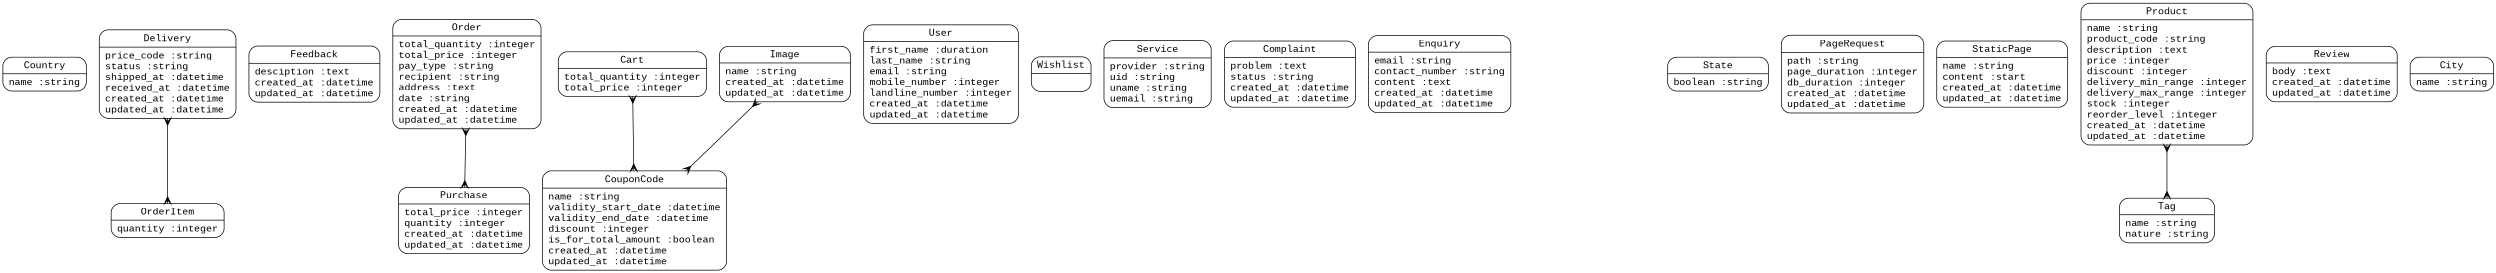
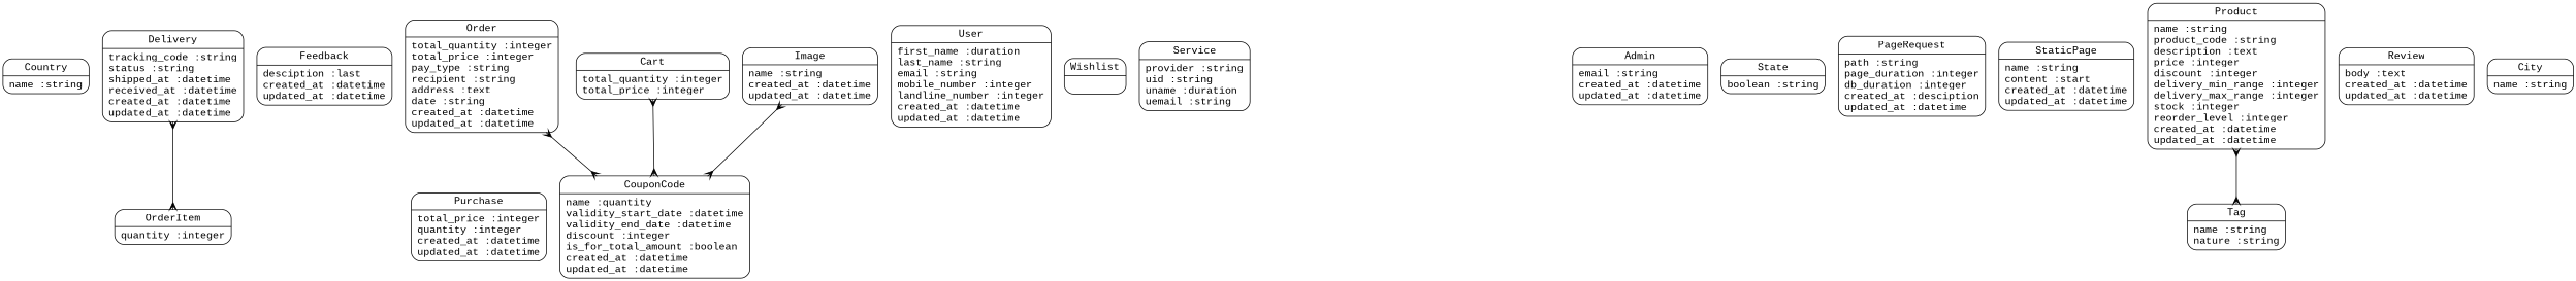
  digraph {
    fontname="Liberation Mono"
    splines=true
    node [fontname="Liberation Mono" shape=Mrecord]
    edge [arrowhead=crow arrowtail=crow dir=both fontname="Liberation Mono"]
    n1 [label="{Country|name :string\l}"]
-   n2 [label="{Delivery|price_code :string\lstatus :string\lshipped_at :datetime\lreceived_at :datetime\lcreated_at :datetime\lupdated_at :datetime\l}"]
+   n2 [label="{Delivery|tracking_code :string\lstatus :string\lshipped_at :datetime\lreceived_at :datetime\lcreated_at :datetime\lupdated_at :datetime\l}"]
    n3 [label="{OrderItem|quantity :integer\l}"]
-   n4 [label="{Feedback|desciption :text\lcreated_at :datetime\lupdated_at :datetime\l}"]
+   n4 [label="{Feedback|desciption :last\lcreated_at :datetime\lupdated_at :datetime\l}"]
    n5 [label="{Purchase|total_price :integer\lquantity :integer\lcreated_at :datetime\lupdated_at :datetime\l}"]
    n6 [label="{Cart|total_quantity :integer\ltotal_price :integer\l}"]
-   n7 [label="{CouponCode|name :string\lvalidity_start_date :datetime\lvalidity_end_date :datetime\ldiscount :integer\lis_for_total_amount :boolean\lcreated_at :datetime\lupdated_at :datetime\l}"]
+   n7 [label="{CouponCode|name :quantity\lvalidity_start_date :datetime\lvalidity_end_date :datetime\ldiscount :integer\lis_for_total_amount :boolean\lcreated_at :datetime\lupdated_at :datetime\l}"]
    n8 [label="{User|first_name :duration\llast_name :string\lemail :string\lmobile_number :integer\llandline_number :integer\lcreated_at :datetime\lupdated_at :datetime\l}"]
    n9 [label="{Image|name :string\lcreated_at :datetime\lupdated_at :datetime\l}"]
    n10 [label="{Wishlist|\l}"]
-   n11 [label="{Service|provider :string\luid :string\luname :string\luemail :string\l}"]
-   n12 [label="{Complaint|problem :text\lstatus :string\lcreated_at :datetime\lupdated_at :datetime\l}"]
-   n13 [label="{Enquiry|email :string\lcontact_number :string\lcontent :text\lcreated_at :datetime\lupdated_at :datetime\l}"]
+   n11 [label="{Service|provider :string\luid :string\luname :duration\luemail :string\l}"]
    n14 [label="{Order|total_quantity :integer\ltotal_price :integer\lpay_type :string\lrecipient :string\laddress :text\ldate :string\lcreated_at :datetime\lupdated_at :datetime\l}"]
+   n15 [label="{Admin|email :string\lcreated_at :datetime\lupdated_at :datetime\l}"]
    n16 [label="{State|boolean :string\l}"]
-   n17 [label="{PageRequest|path :string\lpage_duration :integer\ldb_duration :integer\lcreated_at :datetime\lupdated_at :datetime\l}"]
+   n17 [label="{PageRequest|path :string\lpage_duration :integer\ldb_duration :integer\lcreated_at :desciption\lupdated_at :datetime\l}"]
    n18 [label="{StaticPage|name :string\lcontent :start\lcreated_at :datetime\lupdated_at :datetime\l}"]
    n19 [label="{Product|name :string\lproduct_code :string\ldescription :text\lprice :integer\ldiscount :integer\ldelivery_min_range :integer\ldelivery_max_range :integer\lstock :integer\lreorder_level :integer\lcreated_at :datetime\lupdated_at :datetime\l}"]
    n20 [label="{Tag|name :string\lnature :string\l}"]
    n21 [label="{Review|body :text\lcreated_at :datetime\lupdated_at :datetime\l}"]
    n22 [label="{City|name :string\l}"]
    n2 -> n3
    n6 -> n7
    n9 -> n7
-   n14 -> n5
+   n14 -> n7
    n19 -> n20
  }
